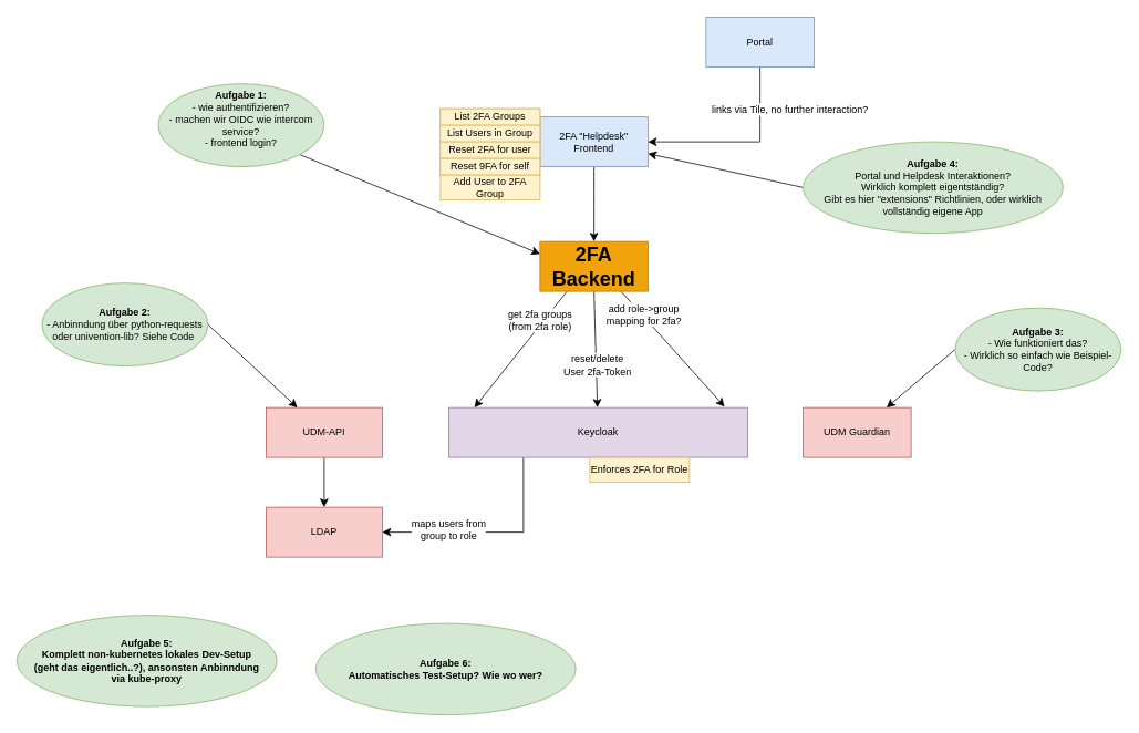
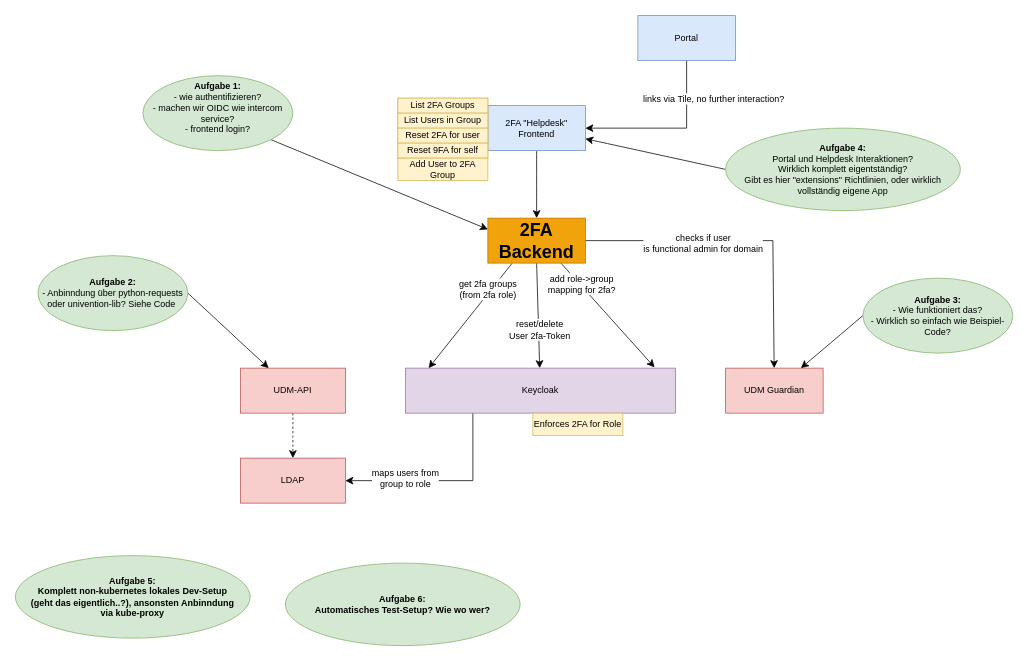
  <mxCell id="0" />
  <mxCell id="1" parent="0" />
  <mxCell id="2" style="edgeStyle=none;curved=1;rounded=0;orthogonalLoop=1;jettySize=auto;html=1;exitX=0.5;exitY=1;exitDx=0;exitDy=0;entryX=0.5;entryY=0;entryDx=0;entryDy=0;fontSize=12;startSize=8;endSize=8;" edge="1" parent="1" source="3" target="12"><mxGeometry relative="1" as="geometry" /></mxCell>
  <mxCell id="3" value="2FA &quot;Helpdesk&quot; Frontend" style="rounded=0;whiteSpace=wrap;html=1;fillColor=#dae8fc;strokeColor=#6c8ebf;" vertex="1" parent="1"><mxGeometry x="650" y="140" width="130" height="60" as="geometry" /></mxCell>
  <mxCell id="4" style="edgeStyle=none;curved=1;rounded=0;orthogonalLoop=1;jettySize=auto;html=1;exitX=0.25;exitY=1;exitDx=0;exitDy=0;entryX=0.086;entryY=0;entryDx=0;entryDy=0;fontSize=12;startSize=8;endSize=8;entryPerimeter=0;" edge="1" parent="1" source="12" target="21"><mxGeometry relative="1" as="geometry" /></mxCell>
  <mxCell id="5" value="get 2fa groups&lt;br&gt;(from 2fa role)" style="edgeLabel;html=1;align=center;verticalAlign=middle;resizable=0;points=[];fontSize=12;" vertex="1" connectable="0" parent="4"><mxGeometry x="-0.571" relative="1" as="geometry"><mxPoint x="-9" y="5" as="offset" /></mxGeometry></mxCell>
  <mxCell id="6" style="edgeStyle=none;curved=1;rounded=0;orthogonalLoop=1;jettySize=auto;html=1;exitX=0.5;exitY=1;exitDx=0;exitDy=0;fontSize=12;startSize=8;endSize=8;" edge="1" parent="1" source="12" target="21"><mxGeometry relative="1" as="geometry" /></mxCell>
  <mxCell id="7" value="reset/delete&lt;div&gt;User 2fa-Token&lt;/div&gt;" style="edgeLabel;html=1;align=center;verticalAlign=middle;resizable=0;points=[];fontSize=12;" vertex="1" connectable="0" parent="6"><mxGeometry x="0.271" y="1" relative="1" as="geometry"><mxPoint as="offset" /></mxGeometry></mxCell>
  <mxCell id="8" style="edgeStyle=none;curved=1;rounded=0;orthogonalLoop=1;jettySize=auto;html=1;exitX=0.75;exitY=1;exitDx=0;exitDy=0;entryX=0.923;entryY=-0.017;entryDx=0;entryDy=0;fontSize=12;startSize=8;endSize=8;entryPerimeter=0;" edge="1" parent="1" source="12" target="21"><mxGeometry relative="1" as="geometry" /></mxCell>
  <mxCell id="9" value="add role-&amp;gt;group&lt;br&gt;mapping for 2fa?" style="edgeLabel;html=1;align=center;verticalAlign=middle;resizable=0;points=[];fontSize=12;" vertex="1" connectable="0" parent="8"><mxGeometry x="-0.597" y="2" relative="1" as="geometry"><mxPoint y="1" as="offset" /></mxGeometry></mxCell>
+ <mxCell id="10" style="edgeStyle=none;curved=0;rounded=0;orthogonalLoop=1;jettySize=auto;html=1;exitX=1;exitY=0.5;exitDx=0;exitDy=0;fontSize=12;startSize=8;endSize=8;" edge="1" parent="1" source="12" target="18"><mxGeometry relative="1" as="geometry"><mxPoint x="880" y="320" as="targetPoint" /><Array as="points"><mxPoint x="1030" y="320" /></Array></mxGeometry></mxCell>
+ <mxCell id="11" value="checks if user&lt;br&gt;is functional admin for domain" style="edgeLabel;html=1;align=center;verticalAlign=middle;resizable=0;points=[];fontSize=12;" vertex="1" connectable="0" parent="10"><mxGeometry x="-0.259" y="-3" relative="1" as="geometry"><mxPoint as="offset" /></mxGeometry></mxCell>
  <mxCell id="12" value="&lt;font style=&quot;font-size: 24px;&quot;&gt;2FA Backend&lt;/font&gt;" style="rounded=0;whiteSpace=wrap;html=1;fillColor=#f0a30a;fontColor=#000000;strokeColor=#BD7000;fontStyle=1" vertex="1" parent="1"><mxGeometry x="650" y="290" width="130" height="60" as="geometry" /></mxCell>
  <mxCell id="13" style="edgeStyle=none;curved=0;rounded=0;orthogonalLoop=1;jettySize=auto;html=1;exitX=0.5;exitY=1;exitDx=0;exitDy=0;entryX=1;entryY=0.5;entryDx=0;entryDy=0;fontSize=12;startSize=8;endSize=8;strokeColor=default;" edge="1" parent="1" source="15" target="3"><mxGeometry relative="1" as="geometry"><Array as="points"><mxPoint x="915" y="170" /></Array></mxGeometry></mxCell>
  <mxCell id="14" value="links via Tile, no further interaction?" style="edgeLabel;html=1;align=center;verticalAlign=middle;resizable=0;points=[];fontSize=12;" vertex="1" connectable="0" parent="13"><mxGeometry x="-0.404" y="1" relative="1" as="geometry"><mxPoint x="34" y="-17" as="offset" /></mxGeometry></mxCell>
  <mxCell id="15" value="Portal" style="rounded=0;whiteSpace=wrap;html=1;fillColor=#dae8fc;strokeColor=#6c8ebf;" vertex="1" parent="1"><mxGeometry x="850" y="20" width="130" height="60" as="geometry" /></mxCell>
- <mxCell id="16" style="edgeStyle=none;curved=1;rounded=0;orthogonalLoop=1;jettySize=auto;html=1;exitX=0.5;exitY=1;exitDx=0;exitDy=0;entryX=0.5;entryY=0;entryDx=0;entryDy=0;fontSize=12;startSize=8;endSize=8;" edge="1" parent="1" source="17" target="28"><mxGeometry relative="1" as="geometry" /></mxCell>
+ <mxCell id="16" style="edgeStyle=none;curved=1;rounded=0;orthogonalLoop=1;jettySize=auto;html=1;exitX=0.5;exitY=1;exitDx=0;exitDy=0;entryX=0.5;entryY=0;entryDx=0;entryDy=0;fontSize=12;startSize=8;endSize=8;dashed=1;" edge="1" parent="1" source="17" target="28"><mxGeometry relative="1" as="geometry" /></mxCell>
  <mxCell id="17" value="UDM-API" style="rounded=0;whiteSpace=wrap;html=1;fillColor=#f8cecc;strokeColor=#b85450;" vertex="1" parent="1"><mxGeometry x="320" y="490" width="140" height="60" as="geometry" /></mxCell>
  <mxCell id="18" value="UDM Guardian" style="rounded=0;whiteSpace=wrap;html=1;fillColor=#f8cecc;strokeColor=#b85450;" vertex="1" parent="1"><mxGeometry x="967" y="490" width="130" height="60" as="geometry" /></mxCell>
  <mxCell id="19" style="edgeStyle=none;curved=0;rounded=0;orthogonalLoop=1;jettySize=auto;html=1;exitX=0.25;exitY=1;exitDx=0;exitDy=0;entryX=1;entryY=0.5;entryDx=0;entryDy=0;fontSize=12;startSize=8;endSize=8;" edge="1" parent="1" source="21" target="28"><mxGeometry relative="1" as="geometry"><Array as="points"><mxPoint x="630" y="640" /></Array></mxGeometry></mxCell>
  <mxCell id="20" value="maps users from&lt;br&gt;group to role" style="edgeLabel;html=1;align=center;verticalAlign=middle;resizable=0;points=[];fontSize=12;" vertex="1" connectable="0" parent="19"><mxGeometry x="0.392" y="-4" relative="1" as="geometry"><mxPoint as="offset" /></mxGeometry></mxCell>
  <mxCell id="21" value="Keycloak" style="rounded=0;whiteSpace=wrap;html=1;fillColor=#e1d5e7;strokeColor=#9673a6;" vertex="1" parent="1"><mxGeometry x="540" y="490" width="360" height="60" as="geometry" /></mxCell>
  <mxCell id="22" value="" style="group;fillColor=#fff2cc;strokeColor=#d6b656;" vertex="1" connectable="0" parent="1"><mxGeometry x="530" y="130" width="120" height="80" as="geometry" /></mxCell>
  <mxCell id="23" value="List 2FA Groups" style="rounded=0;whiteSpace=wrap;html=1;fillColor=#fff2cc;strokeColor=#d6b656;" vertex="1" parent="22"><mxGeometry width="120" height="20" as="geometry" /></mxCell>
  <mxCell id="24" value="List Users in Group" style="rounded=0;whiteSpace=wrap;html=1;fillColor=#fff2cc;strokeColor=#d6b656;" vertex="1" parent="22"><mxGeometry y="20" width="120" height="20" as="geometry" /></mxCell>
  <mxCell id="25" value="Reset 2FA for user" style="rounded=0;whiteSpace=wrap;html=1;fillColor=#fff2cc;strokeColor=#d6b656;" vertex="1" parent="22"><mxGeometry y="40" width="120" height="20" as="geometry" /></mxCell>
  <mxCell id="26" value="Reset 9FA for self" style="rounded=0;whiteSpace=wrap;html=1;fillColor=#fff2cc;strokeColor=#d6b656;" vertex="1" parent="22"><mxGeometry y="60" width="120" height="20" as="geometry" /></mxCell>
  <mxCell id="27" value="Add User to 2FA Group" style="rounded=0;whiteSpace=wrap;html=1;fillColor=#fff2cc;strokeColor=#d6b656;" vertex="1" parent="1"><mxGeometry x="530" y="210" width="120" height="30" as="geometry" /></mxCell>
  <mxCell id="28" value="LDAP" style="rounded=0;whiteSpace=wrap;html=1;fillColor=#f8cecc;strokeColor=#b85450;" vertex="1" parent="1"><mxGeometry x="320" y="610" width="140" height="60" as="geometry" /></mxCell>
  <mxCell id="29" value="Enforces 2FA for Role" style="rounded=0;whiteSpace=wrap;html=1;fillColor=#fff2cc;strokeColor=#d6b656;" vertex="1" parent="1"><mxGeometry x="710" y="550" width="120" height="30" as="geometry" /></mxCell>
  <mxCell id="30" style="edgeStyle=none;curved=1;rounded=0;orthogonalLoop=1;jettySize=auto;html=1;exitX=1;exitY=1;exitDx=0;exitDy=0;entryX=0;entryY=0.25;entryDx=0;entryDy=0;fontSize=12;startSize=8;endSize=8;" edge="1" parent="1" source="31" target="12"><mxGeometry relative="1" as="geometry" /></mxCell>
  <mxCell id="31" value="&lt;b&gt;Aufgabe 1:&lt;br&gt;&lt;/b&gt;- wie authentifizieren?&lt;div&gt;- machen wir OIDC wie intercom service?&lt;/div&gt;&lt;div&gt;- frontend login?&lt;/div&gt;&lt;div&gt;&lt;br&gt;&lt;/div&gt;" style="ellipse;whiteSpace=wrap;html=1;fillColor=#d5e8d4;strokeColor=#82b366;" vertex="1" parent="1"><mxGeometry x="190" y="100" width="200" height="100" as="geometry" /></mxCell>
  <mxCell id="32" style="edgeStyle=none;curved=1;rounded=0;orthogonalLoop=1;jettySize=auto;html=1;exitX=1;exitY=0.5;exitDx=0;exitDy=0;fontSize=12;startSize=8;endSize=8;" edge="1" parent="1" source="33" target="17"><mxGeometry relative="1" as="geometry" /></mxCell>
  <mxCell id="33" value="&lt;b&gt;Aufgabe 2:&lt;br&gt;&lt;/b&gt;- Anbinndung über python-requests oder univention-lib? Siehe Code&amp;nbsp;" style="ellipse;whiteSpace=wrap;html=1;fillColor=#d5e8d4;strokeColor=#82b366;" vertex="1" parent="1"><mxGeometry x="50" y="340" width="200" height="100" as="geometry" /></mxCell>
  <mxCell id="34" style="edgeStyle=none;curved=1;rounded=0;orthogonalLoop=1;jettySize=auto;html=1;exitX=0;exitY=0.5;exitDx=0;exitDy=0;fontSize=12;startSize=8;endSize=8;" edge="1" parent="1" source="35" target="18"><mxGeometry relative="1" as="geometry" /></mxCell>
  <mxCell id="35" value="&lt;b&gt;Aufgabe 3:&lt;br&gt;&lt;/b&gt;- Wie funktioniert das?&lt;br&gt;- Wirklich so einfach wie Beispiel-Code?" style="ellipse;whiteSpace=wrap;html=1;fillColor=#d5e8d4;strokeColor=#82b366;" vertex="1" parent="1"><mxGeometry x="1150" y="370" width="200" height="100" as="geometry" /></mxCell>
  <mxCell id="36" style="edgeStyle=none;curved=1;rounded=0;orthogonalLoop=1;jettySize=auto;html=1;exitX=0;exitY=0.5;exitDx=0;exitDy=0;fontSize=12;startSize=8;endSize=8;" edge="1" parent="1" source="37" target="3"><mxGeometry relative="1" as="geometry" /></mxCell>
  <mxCell id="37" value="&lt;b&gt;Aufgabe 4:&lt;/b&gt;&lt;div&gt;Portal und Helpdesk Interaktionen?&lt;br&gt;Wirklich komplett eigentständig?&lt;/div&gt;&lt;div&gt;Gibt es hier &quot;extensions&quot; Richtlinien, oder wirklich vollständig eigene App&lt;/div&gt;" style="ellipse;whiteSpace=wrap;html=1;fillColor=#d5e8d4;strokeColor=#82b366;" vertex="1" parent="1"><mxGeometry x="967" y="170" width="313" height="110" as="geometry" /></mxCell>
  <mxCell id="38" value="&lt;b&gt;Aufgabe 5:&lt;br&gt;Komplett non-kubernetes lokales Dev-Setup&lt;/b&gt;&lt;div&gt;&lt;b&gt;(geht das eigentlich..?), ansonsten Anbinndung&lt;/b&gt;&lt;/div&gt;&lt;div&gt;&lt;b&gt;via kube-proxy&lt;/b&gt;&lt;/div&gt;" style="ellipse;whiteSpace=wrap;html=1;fillColor=#d5e8d4;strokeColor=#82b366;" vertex="1" parent="1"><mxGeometry x="20" y="740" width="313" height="110" as="geometry" /></mxCell>
  <mxCell id="39" value="&lt;b&gt;Aufgabe 6:&lt;br&gt;Automatisches Test-Setup? Wie wo wer?&lt;/b&gt;" style="ellipse;whiteSpace=wrap;html=1;fillColor=#d5e8d4;strokeColor=#82b366;" vertex="1" parent="1"><mxGeometry x="380" y="750" width="313" height="110" as="geometry" /></mxCell>
